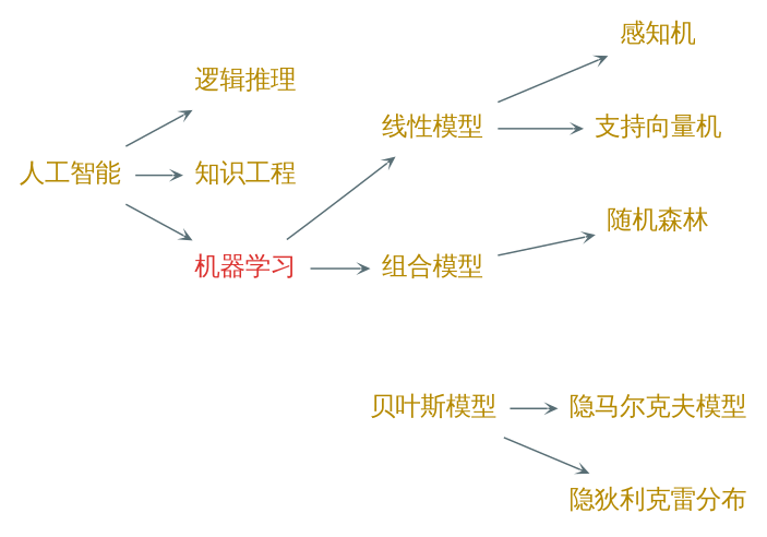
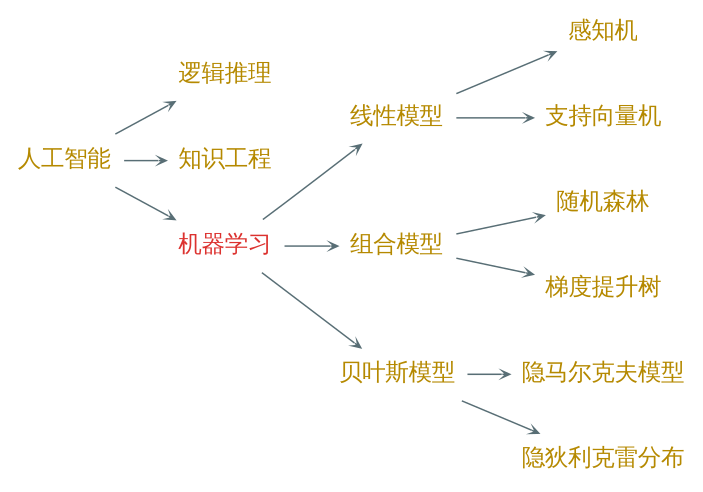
  digraph {
    nodesep=0.3
    rankdir=LR
    ranksep=0.4
    node [fontcolor="#b58900" fontname="EBG,LXGW" fontsize=16 shape=plaintext]
    edge [arrowhead=vee arrowsize=0.5 color="#586e75" fontcolor="#268bd2" fontname="EBG,LXGW" fontsize=12]
    "人工智能"
    "逻辑推理"
    "知识工程"
    "机器学习" [fontcolor="#dc322f"]
    "线性模型"
    "组合模型"
    "贝叶斯模型"
    "感知机"
    "支持向量机"
    "随机森林"
+   "梯度提升树"
    "隐马尔克夫模型"
    "隐狄利克雷分布"
    "人工智能" -> "逻辑推理"
    "人工智能" -> "知识工程"
    "人工智能" -> "机器学习"
    "机器学习" -> "线性模型"
    "机器学习" -> "组合模型"
+   "机器学习" -> "贝叶斯模型"
    "线性模型" -> "感知机"
    "线性模型" -> "支持向量机"
    "组合模型" -> "随机森林"
+   "组合模型" -> "梯度提升树"
    "贝叶斯模型" -> "隐马尔克夫模型"
    "贝叶斯模型" -> "隐狄利克雷分布"
  }
